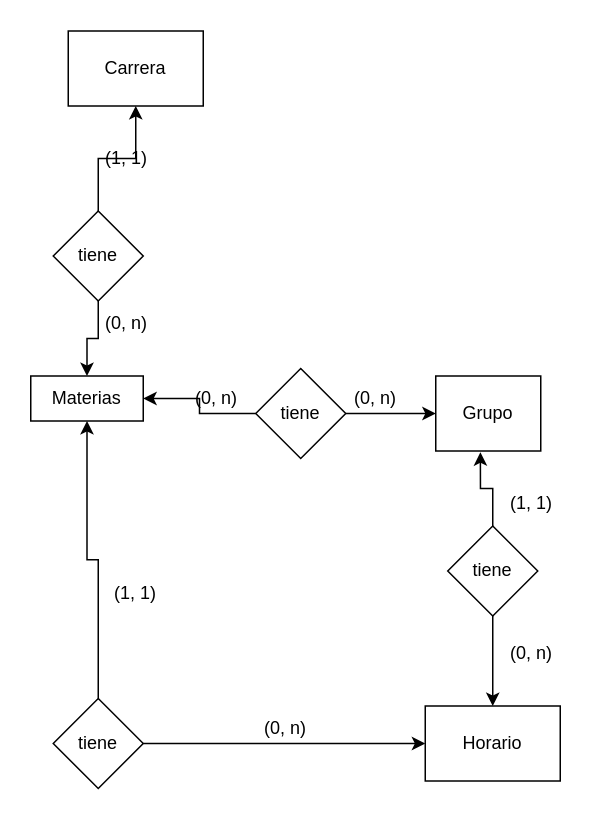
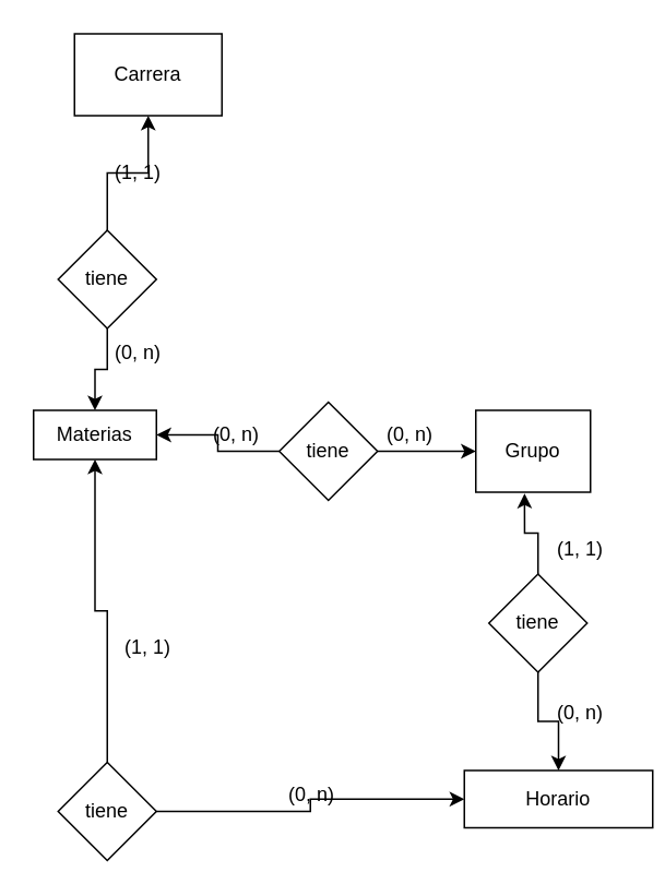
  <mxCell id="0" />
  <mxCell id="1" parent="0" />
  <mxCell id="2" value="Carrera" style="rounded=0;whiteSpace=wrap;html=1;" vertex="1" parent="1"><mxGeometry x="45" y="20" width="90" height="50" as="geometry" /></mxCell>
  <mxCell id="3" value="Materias" style="rounded=0;whiteSpace=wrap;html=1;" vertex="1" parent="1"><mxGeometry x="20" y="250" width="75" height="30" as="geometry" /></mxCell>
- <mxCell id="4" value="Horario" style="rounded=0;whiteSpace=wrap;html=1;" vertex="1" parent="1"><mxGeometry x="283" y="470" width="90" height="50" as="geometry" /></mxCell>
+ <mxCell id="4" value="Horario" style="rounded=0;whiteSpace=wrap;html=1;" vertex="1" parent="1"><mxGeometry x="283" y="470" width="115" height="35" as="geometry" /></mxCell>
  <mxCell id="5" value="Grupo" style="rounded=0;whiteSpace=wrap;html=1;" vertex="1" parent="1"><mxGeometry x="290" y="250" width="70" height="50" as="geometry" /></mxCell>
  <mxCell id="6" style="edgeStyle=orthogonalEdgeStyle;rounded=0;orthogonalLoop=1;jettySize=auto;html=1;entryX=0.5;entryY=1;entryDx=0;entryDy=0;" edge="1" parent="1" source="8" target="2"><mxGeometry relative="1" as="geometry" /></mxCell>
  <mxCell id="7" style="edgeStyle=orthogonalEdgeStyle;rounded=0;orthogonalLoop=1;jettySize=auto;html=1;entryX=0.5;entryY=0;entryDx=0;entryDy=0;" edge="1" parent="1" source="8" target="3"><mxGeometry relative="1" as="geometry" /></mxCell>
  <mxCell id="8" value="tiene" style="rhombus;whiteSpace=wrap;html=1;" vertex="1" parent="1"><mxGeometry x="35" y="140" width="60" height="60" as="geometry" /></mxCell>
  <mxCell id="9" value="(1, 1)" style="text;html=1;strokeColor=none;fillColor=none;align=center;verticalAlign=middle;whiteSpace=wrap;rounded=0;" vertex="1" parent="1"><mxGeometry x="54" y="90" width="60" height="30" as="geometry" /></mxCell>
  <mxCell id="10" value="(0, n)" style="text;html=1;strokeColor=none;fillColor=none;align=center;verticalAlign=middle;whiteSpace=wrap;rounded=0;" vertex="1" parent="1"><mxGeometry x="54" y="200" width="60" height="30" as="geometry" /></mxCell>
  <mxCell id="11" style="edgeStyle=orthogonalEdgeStyle;rounded=0;orthogonalLoop=1;jettySize=auto;html=1;entryX=1;entryY=0.5;entryDx=0;entryDy=0;" edge="1" parent="1" source="13" target="3"><mxGeometry relative="1" as="geometry" /></mxCell>
  <mxCell id="12" style="edgeStyle=orthogonalEdgeStyle;rounded=0;orthogonalLoop=1;jettySize=auto;html=1;" edge="1" parent="1" source="13" target="5"><mxGeometry relative="1" as="geometry" /></mxCell>
  <mxCell id="13" value="tiene" style="rhombus;whiteSpace=wrap;html=1;" vertex="1" parent="1"><mxGeometry x="170" y="245" width="60" height="60" as="geometry" /></mxCell>
  <mxCell id="14" value="(0, n)" style="text;html=1;strokeColor=none;fillColor=none;align=center;verticalAlign=middle;whiteSpace=wrap;rounded=0;" vertex="1" parent="1"><mxGeometry x="114" y="250" width="60" height="30" as="geometry" /></mxCell>
  <mxCell id="15" style="edgeStyle=orthogonalEdgeStyle;rounded=0;orthogonalLoop=1;jettySize=auto;html=1;" edge="1" parent="1" source="17" target="4"><mxGeometry relative="1" as="geometry" /></mxCell>
  <mxCell id="16" style="edgeStyle=orthogonalEdgeStyle;rounded=0;orthogonalLoop=1;jettySize=auto;html=1;entryX=0.425;entryY=1.017;entryDx=0;entryDy=0;entryPerimeter=0;" edge="1" parent="1" source="17" target="5"><mxGeometry relative="1" as="geometry" /></mxCell>
  <mxCell id="17" value="tiene" style="rhombus;whiteSpace=wrap;html=1;" vertex="1" parent="1"><mxGeometry x="298" y="350" width="60" height="60" as="geometry" /></mxCell>
  <mxCell id="18" value="(0, n)" style="text;html=1;strokeColor=none;fillColor=none;align=center;verticalAlign=middle;whiteSpace=wrap;rounded=0;" vertex="1" parent="1"><mxGeometry x="220" y="250" width="60" height="30" as="geometry" /></mxCell>
  <mxCell id="19" value="(1, 1)" style="text;html=1;strokeColor=none;fillColor=none;align=center;verticalAlign=middle;whiteSpace=wrap;rounded=0;" vertex="1" parent="1"><mxGeometry x="324" y="320" width="60" height="30" as="geometry" /></mxCell>
  <mxCell id="20" style="edgeStyle=orthogonalEdgeStyle;rounded=0;orthogonalLoop=1;jettySize=auto;html=1;entryX=0;entryY=0.5;entryDx=0;entryDy=0;" edge="1" parent="1" source="22" target="4"><mxGeometry relative="1" as="geometry" /></mxCell>
  <mxCell id="21" style="edgeStyle=orthogonalEdgeStyle;rounded=0;orthogonalLoop=1;jettySize=auto;html=1;entryX=0.5;entryY=1;entryDx=0;entryDy=0;" edge="1" parent="1" source="22" target="3"><mxGeometry relative="1" as="geometry" /></mxCell>
  <mxCell id="22" value="tiene" style="rhombus;whiteSpace=wrap;html=1;" vertex="1" parent="1"><mxGeometry x="35" y="465" width="60" height="60" as="geometry" /></mxCell>
  <mxCell id="23" value="(0, n)" style="text;html=1;strokeColor=none;fillColor=none;align=center;verticalAlign=middle;whiteSpace=wrap;rounded=0;" vertex="1" parent="1"><mxGeometry x="324" y="420" width="60" height="30" as="geometry" /></mxCell>
  <mxCell id="24" value="(1, 1)" style="text;html=1;strokeColor=none;fillColor=none;align=center;verticalAlign=middle;whiteSpace=wrap;rounded=0;" vertex="1" parent="1"><mxGeometry x="60" y="380" width="60" height="30" as="geometry" /></mxCell>
  <mxCell id="25" value="(0, n)" style="text;html=1;strokeColor=none;fillColor=none;align=center;verticalAlign=middle;whiteSpace=wrap;rounded=0;" vertex="1" parent="1"><mxGeometry x="160" y="470" width="60" height="30" as="geometry" /></mxCell>
